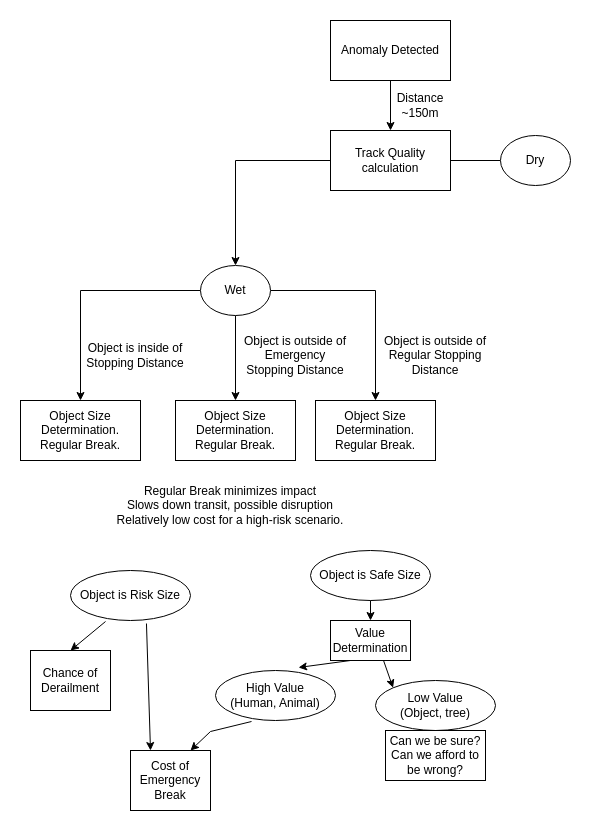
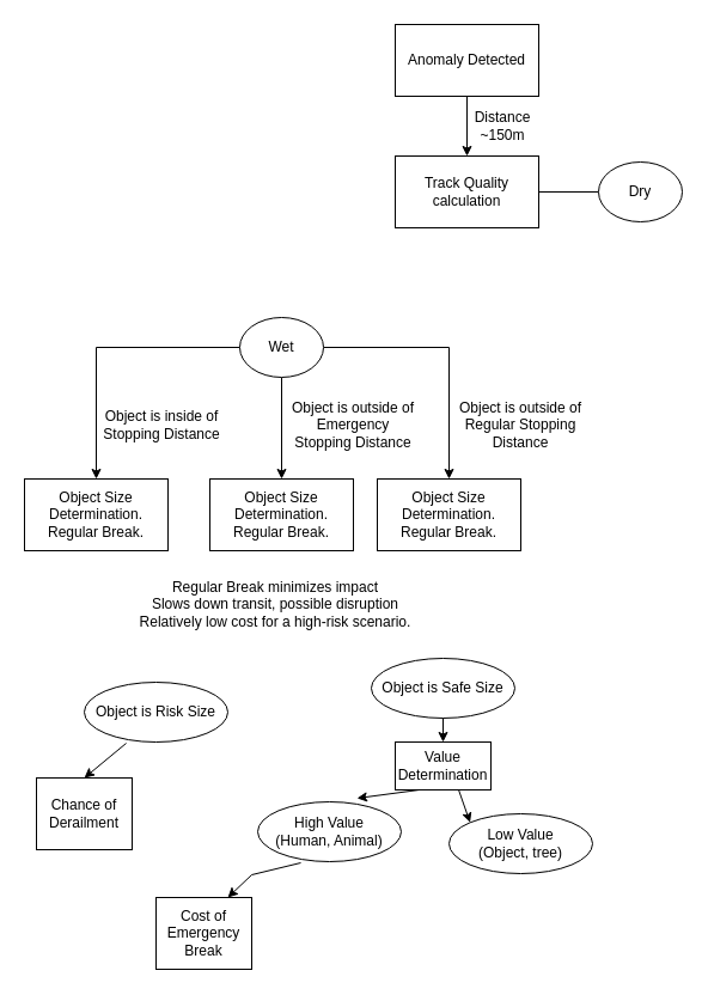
  <mxCell id="0" />
  <mxCell id="1" parent="0" />
  <mxCell id="2" value="" style="edgeStyle=orthogonalEdgeStyle;rounded=0;orthogonalLoop=1;jettySize=auto;html=1;" edge="1" parent="1" source="3" target="6"><mxGeometry relative="1" as="geometry" /></mxCell>
  <mxCell id="3" value="Anomaly Detected" style="rounded=0;whiteSpace=wrap;html=1;" vertex="1" parent="1"><mxGeometry x="330" y="20" width="120" height="60" as="geometry" /></mxCell>
- <mxCell id="4" value="" style="edgeStyle=orthogonalEdgeStyle;rounded=0;orthogonalLoop=1;jettySize=auto;html=1;" edge="1" parent="1" source="6" target="10"><mxGeometry relative="1" as="geometry" /></mxCell>
  <mxCell id="5" value="" style="edgeStyle=orthogonalEdgeStyle;rounded=0;orthogonalLoop=1;jettySize=auto;html=1;endArrow=none;" edge="1" parent="1" source="6" target="11"><mxGeometry relative="1" as="geometry" /></mxCell>
  <mxCell id="6" value="Track Quality calculation" style="rounded=0;whiteSpace=wrap;html=1;" vertex="1" parent="1"><mxGeometry x="330" y="130" width="120" height="60" as="geometry" /></mxCell>
  <mxCell id="7" value="" style="edgeStyle=orthogonalEdgeStyle;rounded=0;orthogonalLoop=1;jettySize=auto;html=1;" edge="1" parent="1" source="10" target="13"><mxGeometry relative="1" as="geometry" /></mxCell>
  <mxCell id="8" value="" style="edgeStyle=orthogonalEdgeStyle;rounded=0;orthogonalLoop=1;jettySize=auto;html=1;" edge="1" parent="1" source="10" target="15"><mxGeometry relative="1" as="geometry" /></mxCell>
  <mxCell id="9" value="" style="edgeStyle=orthogonalEdgeStyle;rounded=0;orthogonalLoop=1;jettySize=auto;html=1;" edge="1" parent="1" source="10" target="17"><mxGeometry relative="1" as="geometry" /></mxCell>
  <mxCell id="10" value="Wet" style="ellipse;whiteSpace=wrap;html=1;" vertex="1" parent="1"><mxGeometry x="200" y="265" width="70" height="50" as="geometry" /></mxCell>
  <mxCell id="11" value="Dry" style="ellipse;whiteSpace=wrap;html=1;" vertex="1" parent="1"><mxGeometry x="500" y="135" width="70" height="50" as="geometry" /></mxCell>
  <mxCell id="12" value="Distance ~150m" style="text;html=1;strokeColor=none;fillColor=none;align=center;verticalAlign=middle;whiteSpace=wrap;rounded=0;" vertex="1" parent="1"><mxGeometry x="390" y="90" width="60" height="30" as="geometry" /></mxCell>
  <mxCell id="13" value="Object Size Determination. Regular Break." style="whiteSpace=wrap;html=1;" vertex="1" parent="1"><mxGeometry x="20" y="400" width="120" height="60" as="geometry" /></mxCell>
  <mxCell id="14" value="Object is inside of Stopping Distance" style="text;html=1;strokeColor=none;fillColor=none;align=center;verticalAlign=middle;whiteSpace=wrap;rounded=0;" vertex="1" parent="1"><mxGeometry x="80" y="340" width="110" height="30" as="geometry" /></mxCell>
  <mxCell id="15" value="Object Size Determination. Regular Break." style="whiteSpace=wrap;html=1;" vertex="1" parent="1"><mxGeometry x="175" y="400" width="120" height="60" as="geometry" /></mxCell>
  <mxCell id="16" value="Object is outside of Emergency Stopping Distance" style="text;html=1;strokeColor=none;fillColor=none;align=center;verticalAlign=middle;whiteSpace=wrap;rounded=0;" vertex="1" parent="1"><mxGeometry x="240" y="340" width="110" height="30" as="geometry" /></mxCell>
  <mxCell id="17" value="Object Size Determination. Regular Break." style="whiteSpace=wrap;html=1;" vertex="1" parent="1"><mxGeometry x="315" y="400" width="120" height="60" as="geometry" /></mxCell>
  <mxCell id="18" value="Object is outside of Regular Stopping Distance" style="text;html=1;strokeColor=none;fillColor=none;align=center;verticalAlign=middle;whiteSpace=wrap;rounded=0;" vertex="1" parent="1"><mxGeometry x="380" y="340" width="110" height="30" as="geometry" /></mxCell>
  <mxCell id="19" value="Regular Break minimizes impact&lt;br&gt;Slows down transit, possible disruption&lt;br&gt;Relatively low cost for a high-risk scenario." style="text;html=1;strokeColor=none;fillColor=none;align=center;verticalAlign=middle;whiteSpace=wrap;rounded=0;" vertex="1" parent="1"><mxGeometry x="20" y="460" width="420" height="90" as="geometry" /></mxCell>
  <mxCell id="20" value="Chance of Derailment" style="rounded=0;whiteSpace=wrap;html=1;" vertex="1" parent="1"><mxGeometry x="30" y="650" width="80" height="60" as="geometry" /></mxCell>
  <mxCell id="21" value="Cost of Emergency Break" style="rounded=0;whiteSpace=wrap;html=1;" vertex="1" parent="1"><mxGeometry x="130" y="750" width="80" height="60" as="geometry" /></mxCell>
  <mxCell id="22" value="Value Determination" style="rounded=0;whiteSpace=wrap;html=1;" vertex="1" parent="1"><mxGeometry x="330" y="620" width="80" height="40" as="geometry" /></mxCell>
  <mxCell id="23" value="Object is Risk Size" style="ellipse;whiteSpace=wrap;html=1;" vertex="1" parent="1"><mxGeometry x="70" y="570" width="120" height="50" as="geometry" /></mxCell>
  <mxCell id="24" value="Object is Safe Size" style="ellipse;whiteSpace=wrap;html=1;" vertex="1" parent="1"><mxGeometry x="310" y="550" width="120" height="50" as="geometry" /></mxCell>
  <mxCell id="25" value="High Value&lt;br&gt;(Human, Animal)" style="ellipse;whiteSpace=wrap;html=1;" vertex="1" parent="1"><mxGeometry x="215" y="670" width="120" height="50" as="geometry" /></mxCell>
  <mxCell id="26" value="Low Value&lt;br&gt;(Object, tree)" style="ellipse;whiteSpace=wrap;html=1;" vertex="1" parent="1"><mxGeometry x="375" y="680" width="120" height="50" as="geometry" /></mxCell>
- <mxCell id="27" value="Can we be sure?&lt;br&gt;Can we afford to be wrong?" style="rounded=0;whiteSpace=wrap;html=1;" vertex="1" parent="1"><mxGeometry x="385" y="730" width="100" height="50" as="geometry" /></mxCell>
  <mxCell id="28" value="" style="endArrow=classic;html=1;rounded=0;exitX=0.3;exitY=1.02;exitDx=0;exitDy=0;exitPerimeter=0;entryX=0.75;entryY=0;entryDx=0;entryDy=0;" edge="1" parent="1" source="25" target="21"><mxGeometry width="50" height="50" relative="1" as="geometry"><mxPoint x="260" y="700" as="sourcePoint" /><mxPoint x="310" y="650" as="targetPoint" /><Array as="points"><mxPoint x="210" y="731" /></Array></mxGeometry></mxCell>
- <mxCell id="29" value="" style="endArrow=classic;html=1;rounded=0;exitX=0.633;exitY=1.06;exitDx=0;exitDy=0;exitPerimeter=0;entryX=0.25;entryY=0;entryDx=0;entryDy=0;" edge="1" parent="1" source="23" target="21"><mxGeometry width="50" height="50" relative="1" as="geometry"><mxPoint x="260" y="700" as="sourcePoint" /><mxPoint x="310" y="650" as="targetPoint" /></mxGeometry></mxCell>
  <mxCell id="30" value="" style="endArrow=classic;html=1;rounded=0;exitX=0.292;exitY=1.02;exitDx=0;exitDy=0;exitPerimeter=0;entryX=0.5;entryY=0;entryDx=0;entryDy=0;" edge="1" parent="1" source="23" target="20"><mxGeometry width="50" height="50" relative="1" as="geometry"><mxPoint x="260" y="700" as="sourcePoint" /><mxPoint x="310" y="650" as="targetPoint" /></mxGeometry></mxCell>
  <mxCell id="31" value="" style="endArrow=classic;html=1;rounded=0;exitX=0.5;exitY=1;exitDx=0;exitDy=0;entryX=0.5;entryY=0;entryDx=0;entryDy=0;" edge="1" parent="1" source="24" target="22"><mxGeometry width="50" height="50" relative="1" as="geometry"><mxPoint x="260" y="700" as="sourcePoint" /><mxPoint x="310" y="650" as="targetPoint" /></mxGeometry></mxCell>
  <mxCell id="32" value="" style="endArrow=classic;html=1;rounded=0;exitX=0.25;exitY=1;exitDx=0;exitDy=0;entryX=0.692;entryY=-0.06;entryDx=0;entryDy=0;entryPerimeter=0;" edge="1" parent="1" source="22" target="25"><mxGeometry width="50" height="50" relative="1" as="geometry"><mxPoint x="260" y="700" as="sourcePoint" /><mxPoint x="310" y="650" as="targetPoint" /></mxGeometry></mxCell>
  <mxCell id="33" value="" style="endArrow=classic;html=1;rounded=0;exitX=0.663;exitY=1;exitDx=0;exitDy=0;exitPerimeter=0;entryX=0;entryY=0;entryDx=0;entryDy=0;" edge="1" parent="1" source="22" target="26"><mxGeometry width="50" height="50" relative="1" as="geometry"><mxPoint x="260" y="700" as="sourcePoint" /><mxPoint x="310" y="650" as="targetPoint" /></mxGeometry></mxCell>
